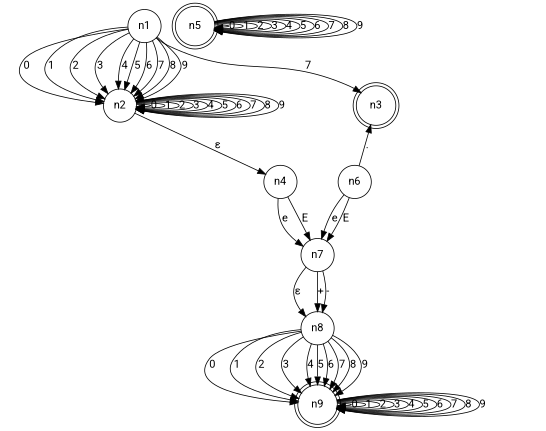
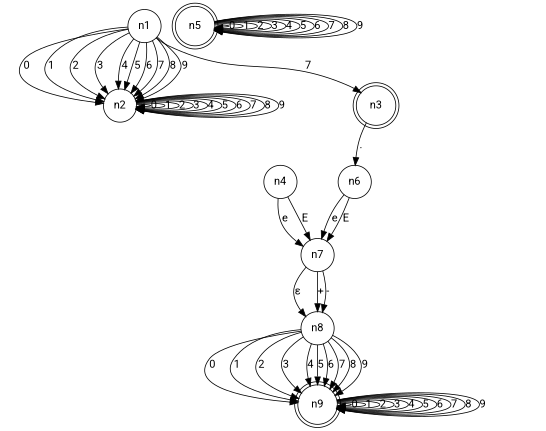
  digraph {
    fontname=Roboto
    height=50
    width=10
    node [fontname=Roboto shape=circle]
    edge [fontname=Roboto]
    n1 [label=n1]
    n2 [label=n2]
    n3 [label=n3 shape=doublecircle]
    n4 [label=n4]
    n5 [label=n6]
    n6 [label=n7]
    n7 [label=n5 shape=doublecircle]
    n8 [label=n8]
    n9 [label=n9 shape=doublecircle]
    n1 -> n2 [label=0]
    n1 -> n2 [label=1]
    n1 -> n2 [label=2]
    n1 -> n2 [label=3]
    n1 -> n2 [label=4]
    n1 -> n2 [label=5]
    n1 -> n2 [label=6]
    n1 -> n2 [label=7]
    n1 -> n2 [label=8]
    n1 -> n2 [label=9]
    n1 -> n3 [label=7]
    n2 -> n2 [label=0]
    n2 -> n2 [label=1]
    n2 -> n2 [label=2]
    n2 -> n2 [label=3]
    n2 -> n2 [label=4]
    n2 -> n2 [label=5]
    n2 -> n2 [label=6]
    n2 -> n2 [label=7]
    n2 -> n2 [label=8]
    n2 -> n2 [label=9]
-   n2 -> n4 [label="ε"]
-   n5 -> n3 [label="."]
+   n3 -> n5 [label="."]
    n4 -> n6 [label=e]
    n4 -> n6 [label=E]
    n5 -> n6 [label=e]
    n5 -> n6 [label=E]
    n6 -> n8 [label="ε"]
    n6 -> n8 [label="+"]
    n6 -> n8 [label="-"]
    n7 -> n7 [label=0]
    n7 -> n7 [label=1]
    n7 -> n7 [label=2]
    n7 -> n7 [label=3]
    n7 -> n7 [label=4]
    n7 -> n7 [label=5]
    n7 -> n7 [label=6]
    n7 -> n7 [label=7]
    n7 -> n7 [label=8]
    n7 -> n7 [label=9]
    n8 -> n9 [label=0]
    n8 -> n9 [label=1]
    n8 -> n9 [label=2]
    n8 -> n9 [label=3]
    n8 -> n9 [label=4]
    n8 -> n9 [label=5]
    n8 -> n9 [label=6]
    n8 -> n9 [label=7]
    n8 -> n9 [label=8]
    n8 -> n9 [label=9]
    n9 -> n9 [label=0]
    n9 -> n9 [label=1]
    n9 -> n9 [label=2]
    n9 -> n9 [label=3]
    n9 -> n9 [label=4]
    n9 -> n9 [label=5]
    n9 -> n9 [label=6]
    n9 -> n9 [label=7]
    n9 -> n9 [label=8]
    n9 -> n9 [label=9]
  }
